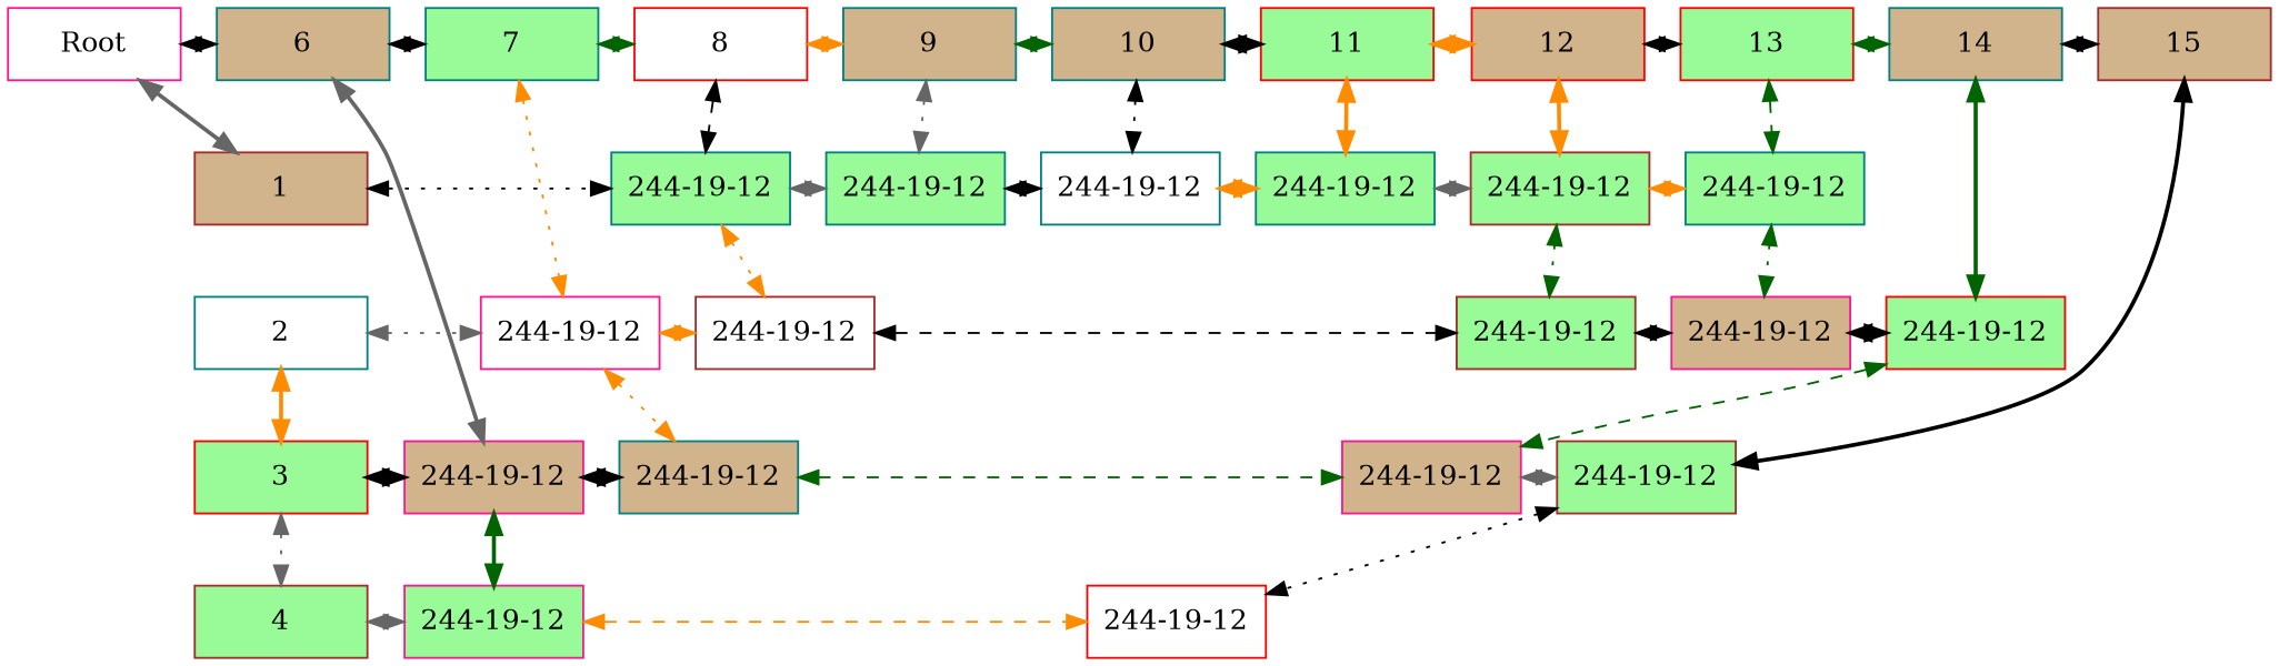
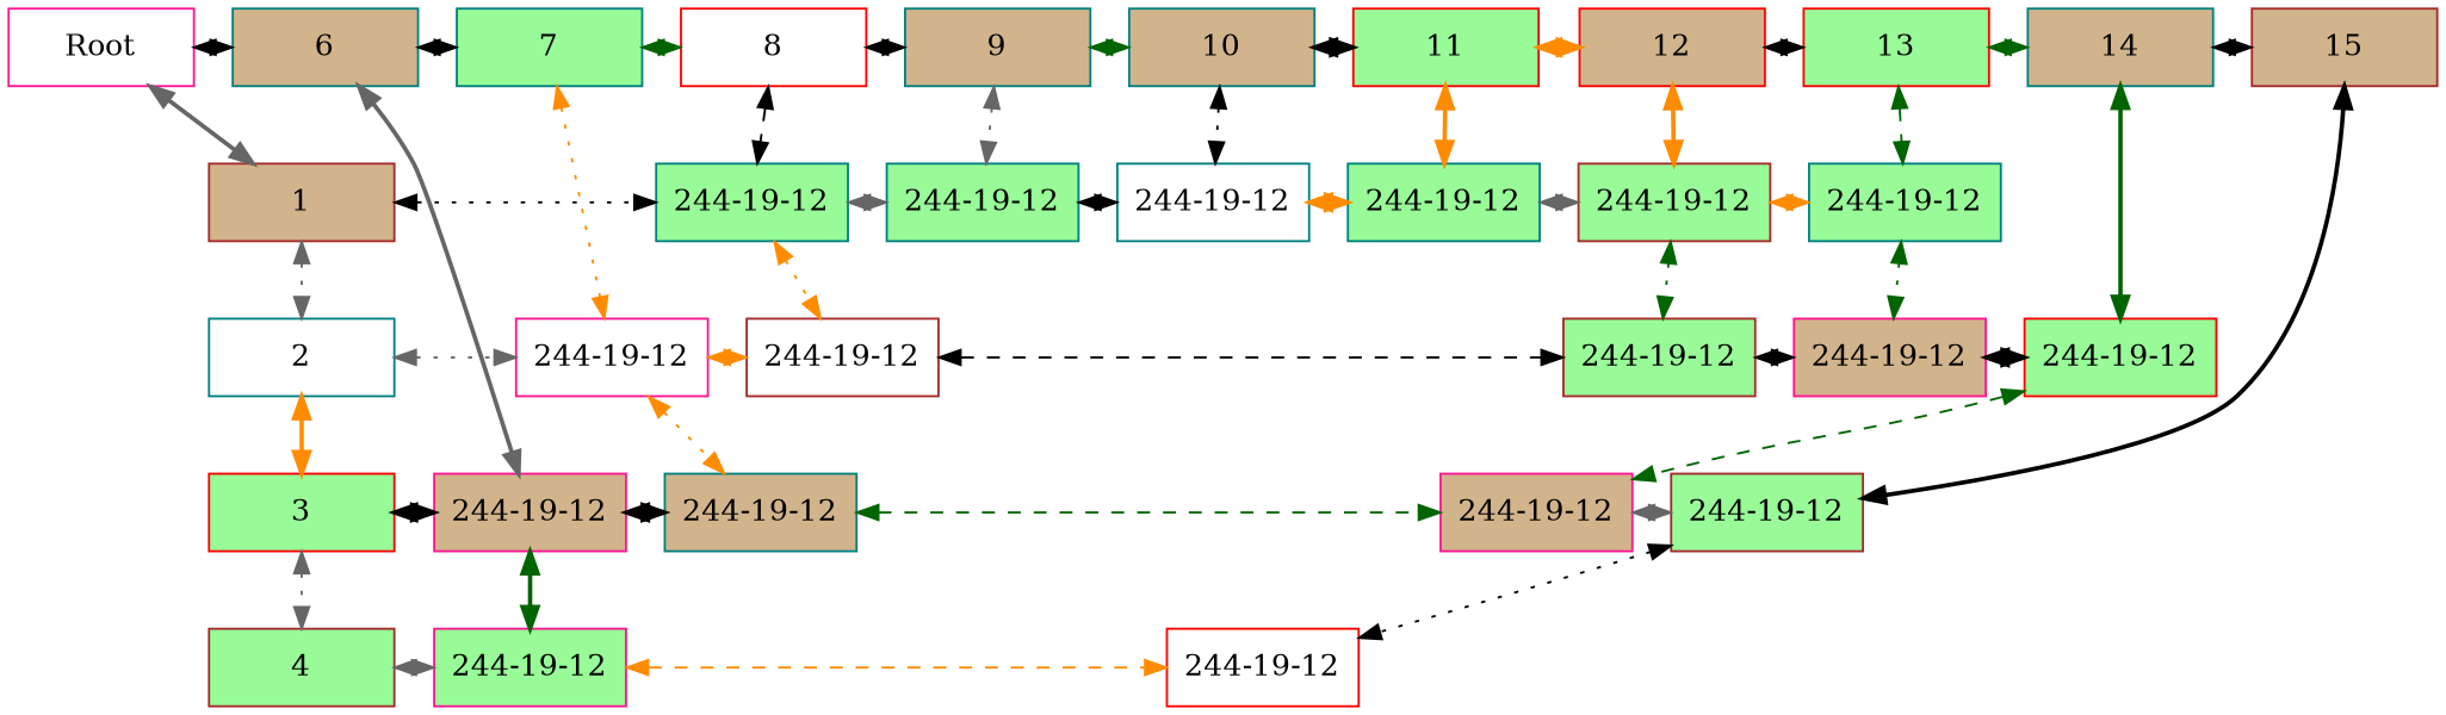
  digraph {
    rankdir=TB
    node [color=teal fillcolor=palegreen nodesep=1 shape=rectangle style=filled]
    edge [color=black dir=both style=dotted]
    n1 [color=deeppink fillcolor=white height=0.5 label=Root width=1.2]
    n2 [fillcolor=tan height=0.5 label=6 width=1.2]
    n3 [height=0.5 label=7 width=1.2]
    n4 [color=red fillcolor=white height=0.5 label=8 width=1.2]
    n5 [fillcolor=tan height=0.5 label=9 width=1.2]
    n6 [fillcolor=tan height=0.5 label=10 width=1.2]
    n7 [color=red height=0.5 label=11 width=1.2]
    n8 [color=red fillcolor=tan height=0.5 label=12 width=1.2]
    n9 [color=red height=0.5 label=13 width=1.2]
    n10 [fillcolor=tan height=0.5 label=14 width=1.2]
    n11 [color=brown fillcolor=tan height=0.5 label=15 width=1.2]
    n12 [color=brown fillcolor=tan height=0.5 label=1 width=1.2]
    n13 [height=0.5 label="244-19-12" width=1.2]
    n14 [height=0.5 label="244-19-12" width=1.2]
    n15 [fillcolor=white height=0.5 label="244-19-12" width=1.2]
    n16 [height=0.5 label="244-19-12" width=1.2]
    n17 [color=brown height=0.5 label="244-19-12" width=1.2]
    n18 [height=0.5 label="244-19-12" width=1.2]
    n19 [fillcolor=white height=0.5 label=2 width=1.2]
    n20 [color=deeppink fillcolor=white height=0.5 label="244-19-12" width=1.2]
    n21 [color=brown fillcolor=white height=0.5 label="244-19-12" width=1.2]
    n22 [color=brown height=0.5 label="244-19-12" width=1.2]
    n23 [color=deeppink fillcolor=tan height=0.5 label="244-19-12" width=1.2]
    n24 [color=red height=0.5 label="244-19-12" width=1.2]
    n25 [color=red height=0.5 label=3 width=1.2]
    n26 [color=deeppink fillcolor=tan height=0.5 label="244-19-12" width=1.2]
    n27 [fillcolor=tan height=0.5 label="244-19-12" width=1.2]
    n28 [color=deeppink fillcolor=tan height=0.5 label="244-19-12" width=1.2]
    n29 [color=brown height=0.5 label="244-19-12" width=1.2]
    n30 [color=brown height=0.5 label=4 width=1.2]
    n31 [color=deeppink height=0.5 label="244-19-12" width=1.2]
    n32 [color=red fillcolor=white height=0.5 label="244-19-12" width=1.2]
    subgraph sub_1 {
      rank=same
      n1
      n2
      n3
      n4
      n5
      n6
      n7
      n8
      n9
      n10
      n11
    }
    subgraph sub_2 {
      rank=same
      n12
      n13
      n14
      n15
      n16
      n17
      n18
    }
    subgraph sub_3 {
      rank=same
      n19
      n20
      n21
      n22
      n23
      n24
    }
    subgraph sub_4 {
      rank=same
      n25
      n26
      n27
      n28
      n29
    }
    subgraph sub_5 {
      rank=same
      n30
      n31
      n32
    }
    n1 -> n2
    n1 -> n12 [color=gray40 style=bold]
    n2 -> n3
    n2 -> n26 [color=gray40 style=bold]
    n3 -> n4 [color=darkgreen]
    n3 -> n20 [color=darkorange]
-   n4 -> n5 [color=darkorange]
+   n4 -> n5
    n4 -> n13 [style=dashed]
    n5 -> n6 [color=darkgreen]
    n5 -> n14 [color=gray40]
    n6 -> n7 [style=bold]
    n6 -> n15
    n7 -> n8 [color=darkorange style=bold]
    n7 -> n16 [color=darkorange style=bold]
    n8 -> n9 [style=dashed]
    n8 -> n17 [color=darkorange style=bold]
    n9 -> n10 [color=darkgreen]
    n9 -> n18 [color=darkgreen style=dashed]
    n10 -> n11
    n10 -> n24 [color=darkgreen style=bold]
    n11 -> n29 [style=bold]
    n12 -> n13
+   n12 -> n19 [color=gray40]
    n13 -> n14 [color=gray40]
    n13 -> n21 [color=darkorange]
    n14 -> n15
    n15 -> n16 [color=darkorange style=bold]
    n16 -> n17 [color=gray40 style=dashed]
    n17 -> n18 [color=darkorange style=dashed]
    n17 -> n22 [color=darkgreen]
    n18 -> n23 [color=darkgreen]
    n19 -> n20 [color=gray40]
    n19 -> n25 [color=darkorange style=bold]
    n20 -> n21 [color=darkorange]
    n20 -> n27 [color=darkorange]
    n21 -> n22 [style=dashed]
    n22 -> n23 [style=dashed]
    n23 -> n24 [style=bold]
    n24 -> n28 [color=darkgreen style=dashed]
    n25 -> n26 [style=bold]
    n25 -> n30 [color=gray40]
    n26 -> n27 [style=bold]
    n26 -> n31 [color=darkgreen style=bold]
    n27 -> n28 [color=darkgreen style=dashed]
    n28 -> n29 [color=gray40 style=dashed]
    n29 -> n32
    n30 -> n31 [color=gray40]
    n31 -> n32 [color=darkorange style=dashed]
  }
